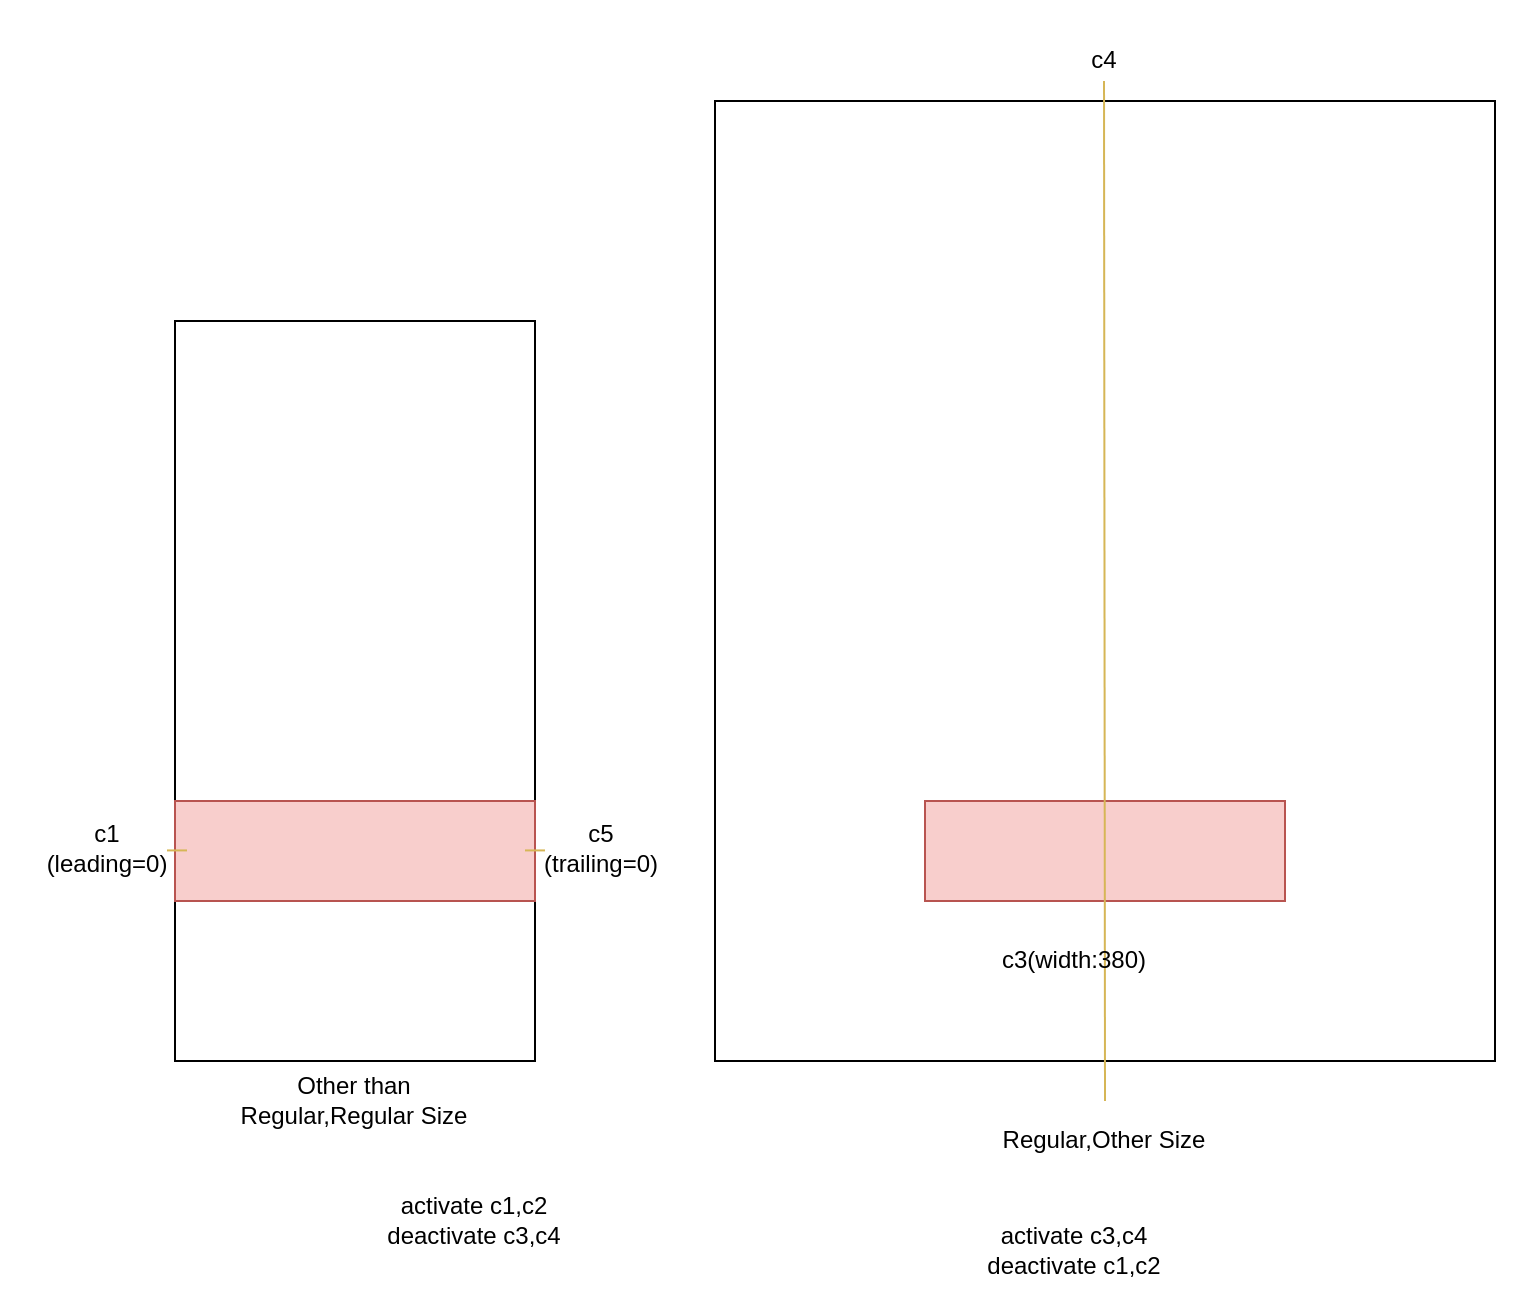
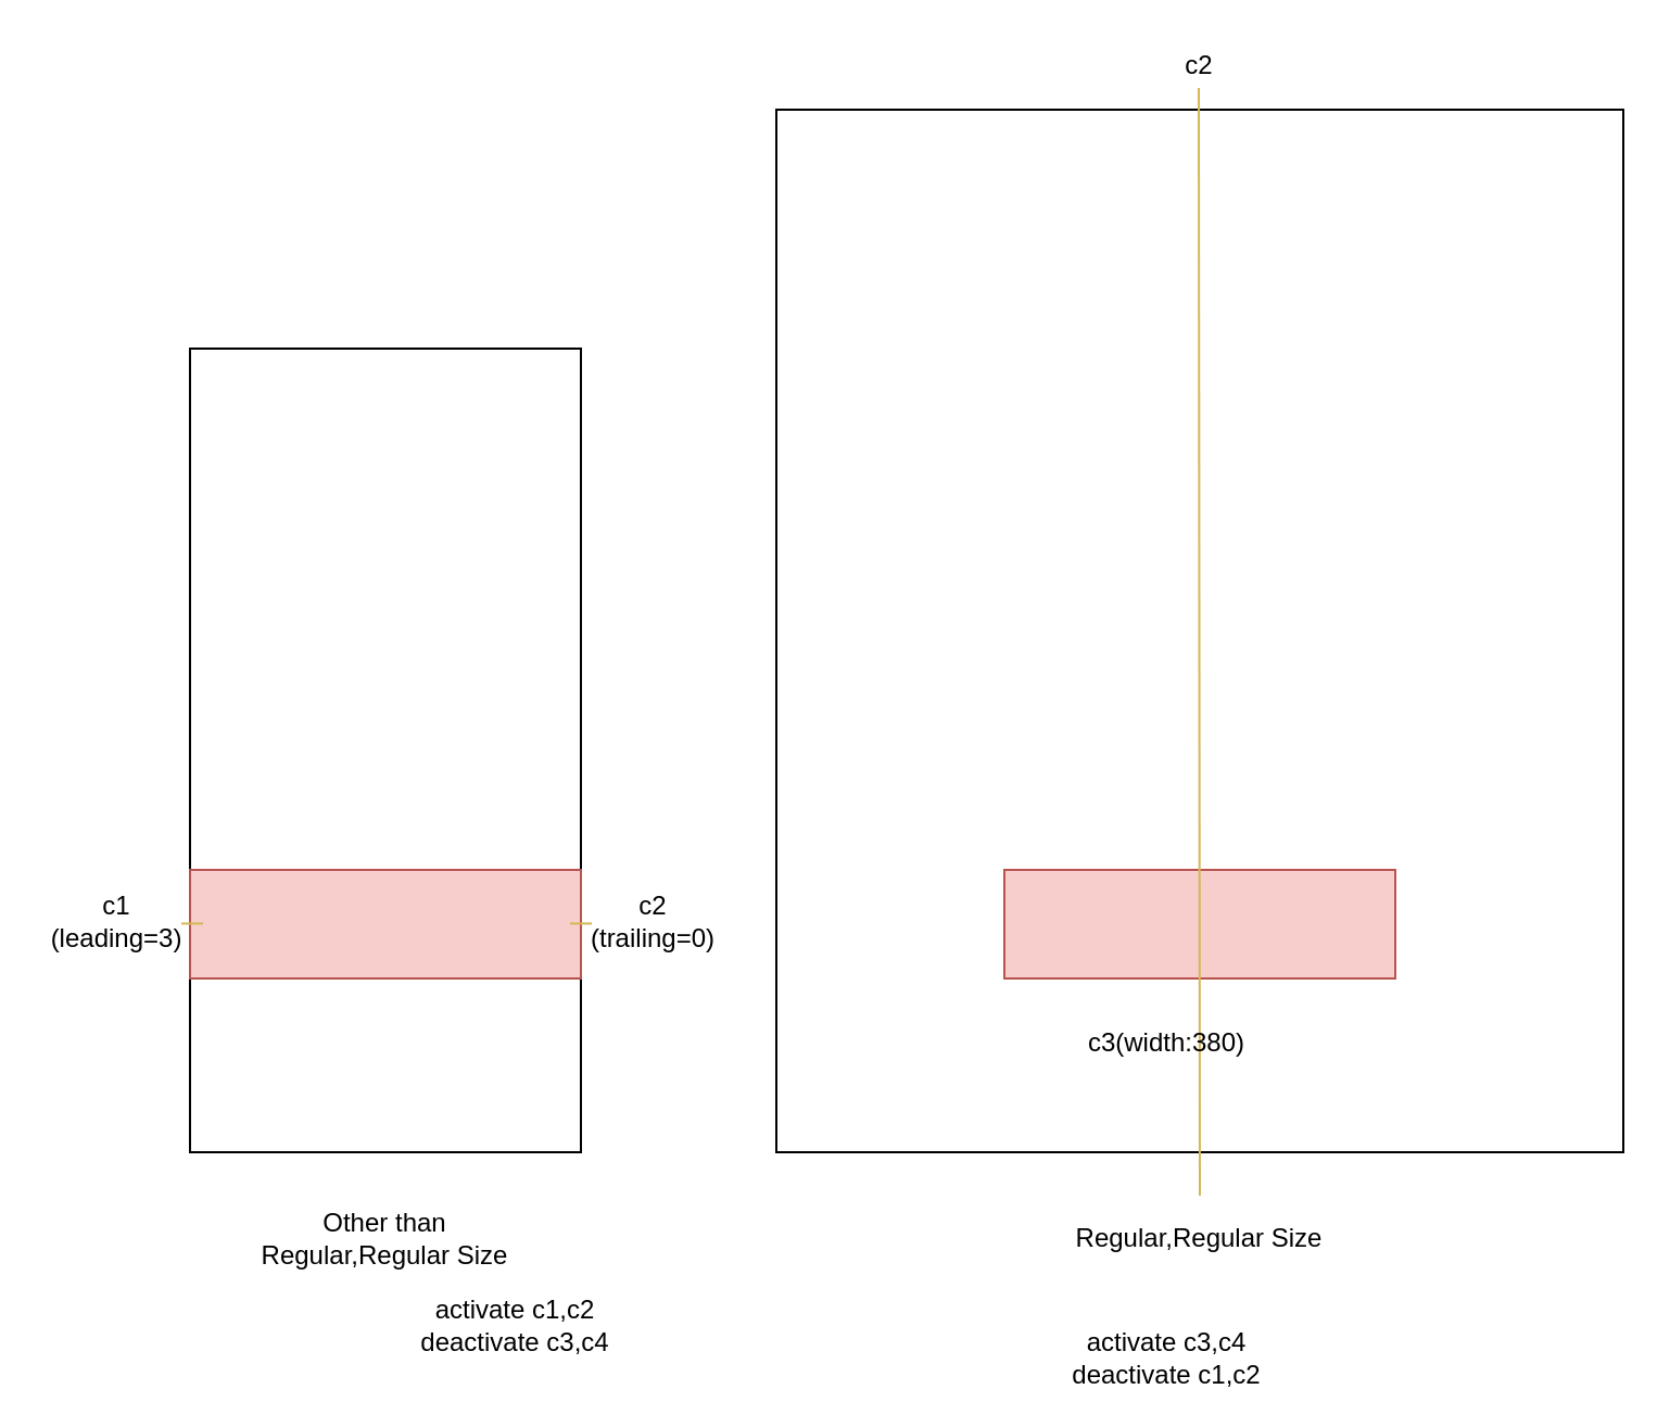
  <mxCell id="0" />
  <mxCell id="1" parent="0" />
  <mxCell id="2" value="" style="rounded=0;whiteSpace=wrap;html=1;" vertex="1" parent="1"><mxGeometry x="87" y="160" width="180" height="370" as="geometry" /></mxCell>
  <mxCell id="3" value="" style="rounded=0;whiteSpace=wrap;html=1;fillColor=#f8cecc;strokeColor=#b85450;" vertex="1" parent="1"><mxGeometry x="87" y="400" width="180" height="50" as="geometry" /></mxCell>
  <mxCell id="4" value="" style="rounded=0;whiteSpace=wrap;html=1;" vertex="1" parent="1"><mxGeometry x="357" y="50" width="390" height="480" as="geometry" /></mxCell>
  <mxCell id="5" value="" style="rounded=0;whiteSpace=wrap;html=1;fillColor=#f8cecc;strokeColor=#b85450;" vertex="1" parent="1"><mxGeometry x="462" y="400" width="180" height="50" as="geometry" /></mxCell>
  <mxCell id="6" value="" style="endArrow=none;html=1;fillColor=#fff2cc;strokeColor=#d6b656;" edge="1" parent="1" target="7"><mxGeometry width="50" height="50" relative="1" as="geometry"><mxPoint x="552" y="550" as="sourcePoint" /><mxPoint x="551.5" y="30" as="targetPoint" /></mxGeometry></mxCell>
- <mxCell id="7" value="c4" style="text;html=1;strokeColor=none;fillColor=none;align=center;verticalAlign=middle;whiteSpace=wrap;rounded=0;" vertex="1" parent="1"><mxGeometry x="531.5" y="20" width="40" height="20" as="geometry" /></mxCell>
+ <mxCell id="7" value="c2" style="text;html=1;strokeColor=none;fillColor=none;align=center;verticalAlign=middle;whiteSpace=wrap;rounded=0;" vertex="1" parent="1"><mxGeometry x="531.5" y="20" width="40" height="20" as="geometry" /></mxCell>
  <mxCell id="8" value="c3(width:380)" style="text;html=1;strokeColor=none;fillColor=none;align=center;verticalAlign=middle;whiteSpace=wrap;rounded=0;" vertex="1" parent="1"><mxGeometry x="497" y="470" width="80" height="20" as="geometry" /></mxCell>
  <mxCell id="9" value="" style="endArrow=none;html=1;fillColor=#fff2cc;strokeColor=#d6b656;" edge="1" parent="1"><mxGeometry width="50" height="50" relative="1" as="geometry"><mxPoint x="83" y="424.71" as="sourcePoint" /><mxPoint x="93" y="424.71" as="targetPoint" /></mxGeometry></mxCell>
  <mxCell id="10" value="" style="endArrow=none;html=1;fillColor=#fff2cc;strokeColor=#d6b656;" edge="1" parent="1"><mxGeometry width="50" height="50" relative="1" as="geometry"><mxPoint x="262" y="424.71" as="sourcePoint" /><mxPoint x="272" y="424.71" as="targetPoint" /></mxGeometry></mxCell>
- <mxCell id="11" value="c1&lt;br&gt;(leading=0)" style="text;html=1;strokeColor=none;fillColor=none;align=center;verticalAlign=middle;whiteSpace=wrap;rounded=0;" vertex="1" parent="1"><mxGeometry x="20" y="414" width="67" height="20" as="geometry" /></mxCell>
- <mxCell id="12" value="c5&lt;br&gt;(trailing=0)" style="text;html=1;strokeColor=none;fillColor=none;align=center;verticalAlign=middle;whiteSpace=wrap;rounded=0;" vertex="1" parent="1"><mxGeometry x="264" y="414" width="73" height="20" as="geometry" /></mxCell>
- <mxCell id="13" value="Regular,Other Size" style="text;html=1;strokeColor=none;fillColor=none;align=center;verticalAlign=middle;whiteSpace=wrap;rounded=0;" vertex="1" parent="1"><mxGeometry x="487" y="560" width="130" height="20" as="geometry" /></mxCell>
- <mxCell id="14" value="Other than Regular,Regular Size" style="text;html=1;strokeColor=none;fillColor=none;align=center;verticalAlign=middle;whiteSpace=wrap;rounded=0;" vertex="1" parent="1"><mxGeometry x="112" y="540" width="130" height="20" as="geometry" /></mxCell>
+ <mxCell id="11" value="c1&lt;br&gt;(leading=3)" style="text;html=1;strokeColor=none;fillColor=none;align=center;verticalAlign=middle;whiteSpace=wrap;rounded=0;" vertex="1" parent="1"><mxGeometry x="20" y="414" width="67" height="20" as="geometry" /></mxCell>
+ <mxCell id="12" value="c2&lt;br&gt;(trailing=0)" style="text;html=1;strokeColor=none;fillColor=none;align=center;verticalAlign=middle;whiteSpace=wrap;rounded=0;" vertex="1" parent="1"><mxGeometry x="264" y="414" width="73" height="20" as="geometry" /></mxCell>
+ <mxCell id="13" value="Regular,Regular Size" style="text;html=1;strokeColor=none;fillColor=none;align=center;verticalAlign=middle;whiteSpace=wrap;rounded=0;" vertex="1" parent="1"><mxGeometry x="487" y="560" width="130" height="20" as="geometry" /></mxCell>
+ <mxCell id="14" value="Other than Regular,Regular Size" style="text;html=1;strokeColor=none;fillColor=none;align=center;verticalAlign=middle;whiteSpace=wrap;rounded=0;" vertex="1" parent="1"><mxGeometry x="112" y="560" width="130" height="20" as="geometry" /></mxCell>
  <mxCell id="15" value="activate c1,c2&lt;br&gt;deactivate c3,c4" style="text;html=1;strokeColor=none;fillColor=none;align=center;verticalAlign=middle;whiteSpace=wrap;rounded=0;" vertex="1" parent="1"><mxGeometry x="172" y="600" width="130" height="20" as="geometry" /></mxCell>
  <mxCell id="16" value="activate c3,c4&lt;br&gt;deactivate c1,c2" style="text;html=1;strokeColor=none;fillColor=none;align=center;verticalAlign=middle;whiteSpace=wrap;rounded=0;" vertex="1" parent="1"><mxGeometry x="471.5" y="615" width="130" height="20" as="geometry" /></mxCell>
